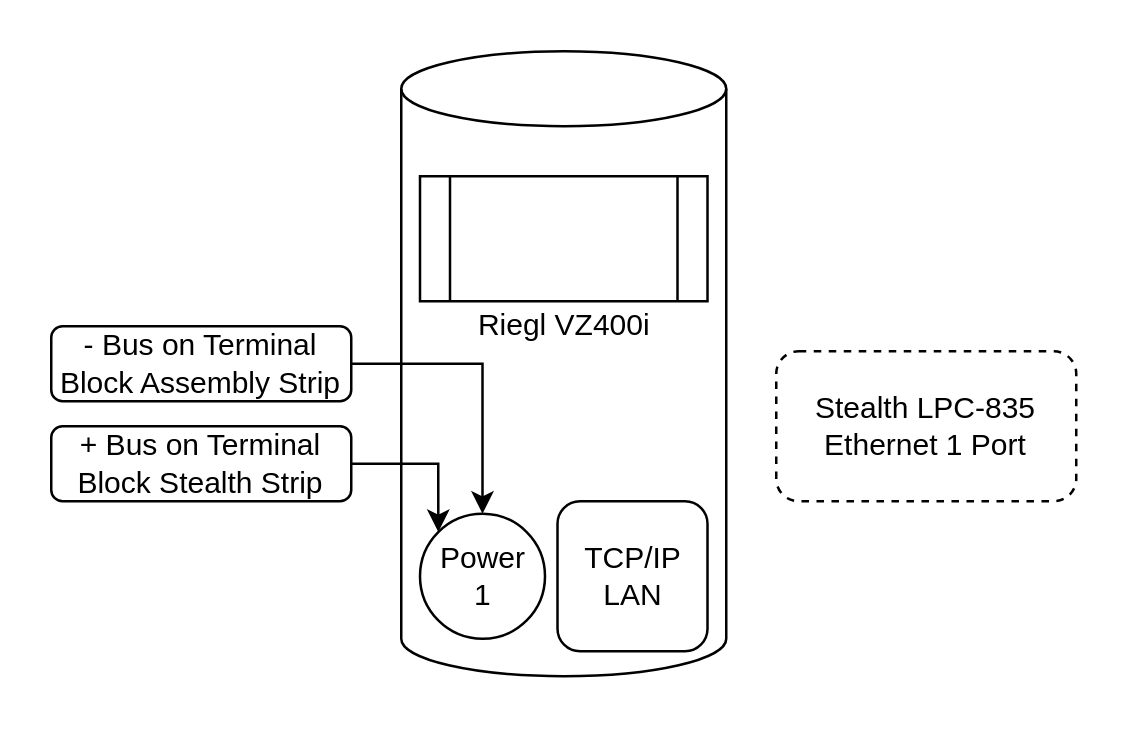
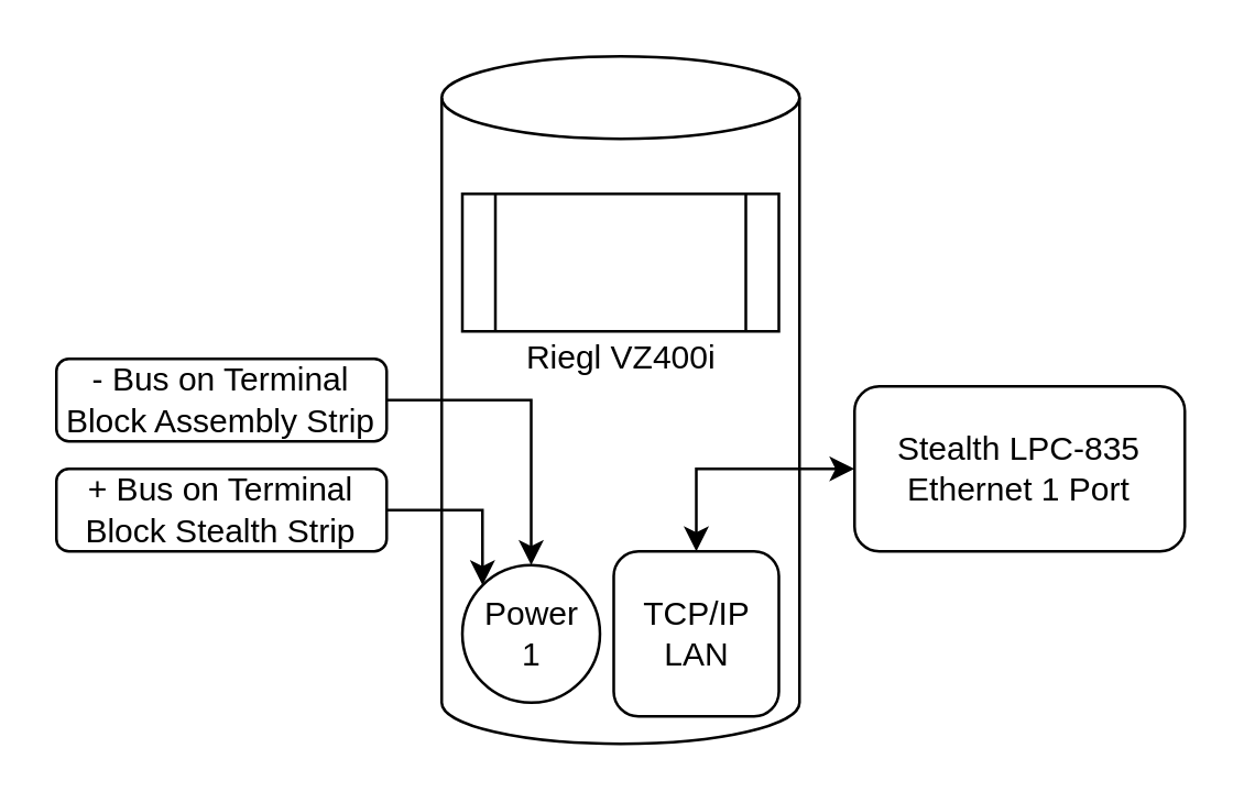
  <mxCell id="0" />
  <mxCell id="1" parent="0" />
  <mxCell id="2" value="" style="shape=cylinder3;whiteSpace=wrap;html=1;boundedLbl=1;backgroundOutline=1;size=15;" vertex="1" parent="1"><mxGeometry x="160" y="20" width="130" height="250" as="geometry" /></mxCell>
  <mxCell id="3" value="" style="shape=process;whiteSpace=wrap;html=1;backgroundOutline=1;" vertex="1" parent="1"><mxGeometry x="167.5" y="70" width="115" height="50" as="geometry" /></mxCell>
  <mxCell id="4" value="TCP/IP&lt;br&gt;LAN" style="whiteSpace=wrap;html=1;aspect=fixed;rounded=1;" vertex="1" parent="1"><mxGeometry x="222.5" y="200" width="60" height="60" as="geometry" /></mxCell>
  <mxCell id="5" value="Power&lt;br&gt;1" style="ellipse;whiteSpace=wrap;html=1;aspect=fixed;" vertex="1" parent="1"><mxGeometry x="167.5" y="205" width="50" height="50" as="geometry" /></mxCell>
- <mxCell id="7" value="Stealth LPC-835&lt;br&gt;Ethernet 1 Port" style="rounded=1;whiteSpace=wrap;html=1;dashed=1;" vertex="1" parent="1"><mxGeometry x="310" y="140" width="120" height="60" as="geometry" /></mxCell>
+ <mxCell id="6" style="edgeStyle=orthogonalEdgeStyle;rounded=0;orthogonalLoop=1;jettySize=auto;html=1;exitX=0;exitY=0.5;exitDx=0;exitDy=0;entryX=0.5;entryY=0;entryDx=0;entryDy=0;startArrow=classic;startFill=1;" edge="1" parent="1" source="7" target="4"><mxGeometry relative="1" as="geometry" /></mxCell>
+ <mxCell id="7" value="Stealth LPC-835&lt;br&gt;Ethernet 1 Port" style="rounded=1;whiteSpace=wrap;html=1;" vertex="1" parent="1"><mxGeometry x="310" y="140" width="120" height="60" as="geometry" /></mxCell>
  <mxCell id="8" style="edgeStyle=orthogonalEdgeStyle;rounded=0;orthogonalLoop=1;jettySize=auto;html=1;exitX=1;exitY=0.5;exitDx=0;exitDy=0;entryX=0.5;entryY=0;entryDx=0;entryDy=0;startArrow=none;startFill=0;" edge="1" parent="1" source="9" target="5"><mxGeometry relative="1" as="geometry" /></mxCell>
  <mxCell id="9" value="- Bus on Terminal Block Assembly Strip" style="rounded=1;whiteSpace=wrap;html=1;" vertex="1" parent="1"><mxGeometry x="20" y="130" width="120" height="30" as="geometry" /></mxCell>
  <mxCell id="10" style="edgeStyle=orthogonalEdgeStyle;rounded=0;orthogonalLoop=1;jettySize=auto;html=1;exitX=1;exitY=0.5;exitDx=0;exitDy=0;entryX=0;entryY=0;entryDx=0;entryDy=0;startArrow=none;startFill=0;" edge="1" parent="1" source="11" target="5"><mxGeometry relative="1" as="geometry" /></mxCell>
  <mxCell id="11" value="+ Bus on Terminal Block Stealth Strip" style="rounded=1;whiteSpace=wrap;html=1;" vertex="1" parent="1"><mxGeometry x="20" y="170" width="120" height="30" as="geometry" /></mxCell>
  <mxCell id="12" value="Riegl VZ400i" style="text;html=1;align=center;verticalAlign=middle;resizable=0;points=[];autosize=1;" vertex="1" parent="1"><mxGeometry x="185" y="120" width="80" height="20" as="geometry" /></mxCell>
